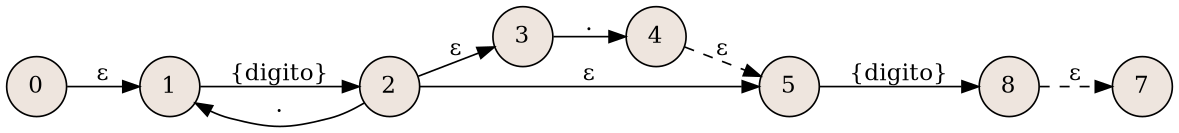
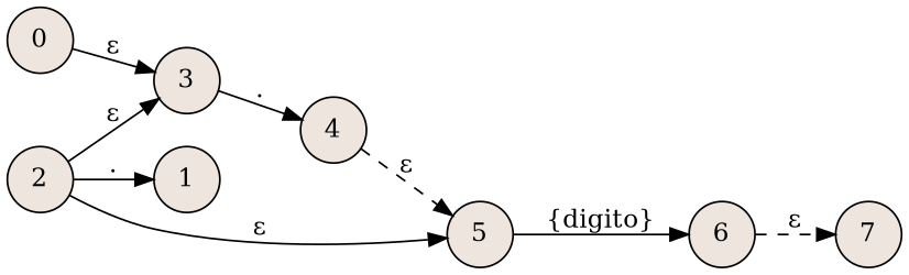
  digraph {
    rankdir=LR
    node [fillcolor=seashell2 shape=circle style=filled]
    edge [style=solid]
    0
    1
    2
    3
    5
    4
-   6 [label=8]
+   6
    7
-   0 -> 1 [label="ε"]
-   1 -> 2 [label="{digito}"]
+   0 -> 3 [label="ε"]
    2 -> 1 [label="."]
    2 -> 3 [label="ε"]
    2 -> 5 [label="ε"]
    3 -> 4 [label="."]
    5 -> 6 [label="{digito}"]
    4 -> 5 [label="ε" style=dashed]
    6 -> 7 [label="ε" shape=doublecircle style=dashed]
  }
